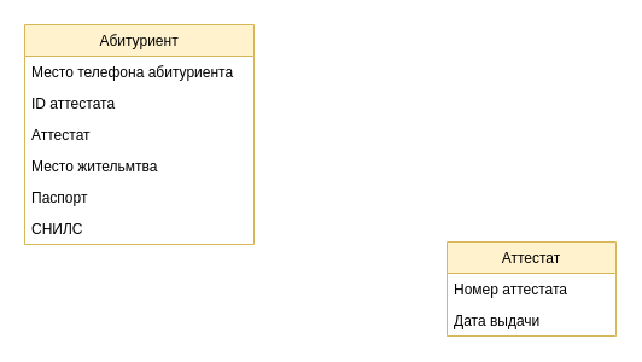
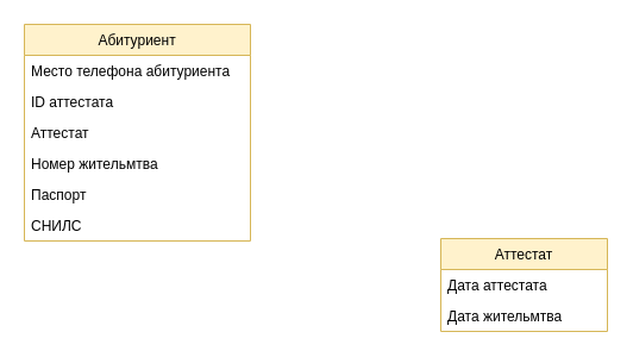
  <mxCell id="0" />
  <mxCell id="1" parent="0" />
  <mxCell id="2" value="Абитуриент" style="swimlane;fontStyle=0;childLayout=stackLayout;horizontal=1;startSize=26;fillColor=#fff2cc;horizontalStack=0;resizeParent=1;resizeParentMax=0;resizeLast=0;collapsible=1;marginBottom=0;strokeColor=#d6b656;" parent="1" vertex="1"><mxGeometry x="20" y="20" width="190" height="182" as="geometry" /></mxCell>
  <mxCell id="3" value="Место телефона абитуриента" style="text;strokeColor=none;fillColor=none;align=left;verticalAlign=top;spacingLeft=4;spacingRight=4;overflow=hidden;rotatable=0;points=[[0,0.5],[1,0.5]];portConstraint=eastwest;" parent="2" vertex="1"><mxGeometry y="26" width="190" height="26" as="geometry" /></mxCell>
  <mxCell id="4" value="ID аттестата" style="text;strokeColor=none;fillColor=none;align=left;verticalAlign=top;spacingLeft=4;spacingRight=4;overflow=hidden;rotatable=0;points=[[0,0.5],[1,0.5]];portConstraint=eastwest;" parent="2" vertex="1"><mxGeometry y="52" width="190" height="26" as="geometry" /></mxCell>
  <mxCell id="5" value="Аттестат" style="text;strokeColor=none;fillColor=none;align=left;verticalAlign=top;spacingLeft=4;spacingRight=4;overflow=hidden;rotatable=0;points=[[0,0.5],[1,0.5]];portConstraint=eastwest;" parent="2" vertex="1"><mxGeometry y="78" width="190" height="26" as="geometry" /></mxCell>
- <mxCell id="6" value="Место жительмтва" style="text;strokeColor=none;fillColor=none;align=left;verticalAlign=top;spacingLeft=4;spacingRight=4;overflow=hidden;rotatable=0;points=[[0,0.5],[1,0.5]];portConstraint=eastwest;" parent="2" vertex="1"><mxGeometry y="104" width="190" height="26" as="geometry" /></mxCell>
+ <mxCell id="6" value="Номер жительмтва" style="text;strokeColor=none;fillColor=none;align=left;verticalAlign=top;spacingLeft=4;spacingRight=4;overflow=hidden;rotatable=0;points=[[0,0.5],[1,0.5]];portConstraint=eastwest;" parent="2" vertex="1"><mxGeometry y="104" width="190" height="26" as="geometry" /></mxCell>
  <mxCell id="7" value="Паспорт" style="text;strokeColor=none;fillColor=none;align=left;verticalAlign=top;spacingLeft=4;spacingRight=4;overflow=hidden;rotatable=0;points=[[0,0.5],[1,0.5]];portConstraint=eastwest;" parent="2" vertex="1"><mxGeometry y="130" width="190" height="26" as="geometry" /></mxCell>
  <mxCell id="8" value="СНИЛС" style="text;strokeColor=none;fillColor=none;align=left;verticalAlign=top;spacingLeft=4;spacingRight=4;overflow=hidden;rotatable=0;points=[[0,0.5],[1,0.5]];portConstraint=eastwest;" parent="2" vertex="1"><mxGeometry y="156" width="190" height="26" as="geometry" /></mxCell>
  <mxCell id="9" value="Аттестат" style="swimlane;fontStyle=0;childLayout=stackLayout;horizontal=1;startSize=26;fillColor=#fff2cc;horizontalStack=0;resizeParent=1;resizeParentMax=0;resizeLast=0;collapsible=1;marginBottom=0;strokeColor=#d6b656;" parent="1" vertex="1"><mxGeometry x="370" y="200" width="140" height="78" as="geometry" /></mxCell>
- <mxCell id="10" value="Номер аттестата" style="text;strokeColor=none;fillColor=none;align=left;verticalAlign=top;spacingLeft=4;spacingRight=4;overflow=hidden;rotatable=0;points=[[0,0.5],[1,0.5]];portConstraint=eastwest;" parent="9" vertex="1"><mxGeometry y="26" width="140" height="26" as="geometry" /></mxCell>
- <mxCell id="11" value="Дата выдачи " style="text;strokeColor=none;fillColor=none;align=left;verticalAlign=top;spacingLeft=4;spacingRight=4;overflow=hidden;rotatable=0;points=[[0,0.5],[1,0.5]];portConstraint=eastwest;" parent="9" vertex="1"><mxGeometry y="52" width="140" height="26" as="geometry" /></mxCell>
+ <mxCell id="10" value="Дата аттестата" style="text;strokeColor=none;fillColor=none;align=left;verticalAlign=top;spacingLeft=4;spacingRight=4;overflow=hidden;rotatable=0;points=[[0,0.5],[1,0.5]];portConstraint=eastwest;" parent="9" vertex="1"><mxGeometry y="26" width="140" height="26" as="geometry" /></mxCell>
+ <mxCell id="11" value="Дата жительмтва " style="text;strokeColor=none;fillColor=none;align=left;verticalAlign=top;spacingLeft=4;spacingRight=4;overflow=hidden;rotatable=0;points=[[0,0.5],[1,0.5]];portConstraint=eastwest;" parent="9" vertex="1"><mxGeometry y="52" width="140" height="26" as="geometry" /></mxCell>
